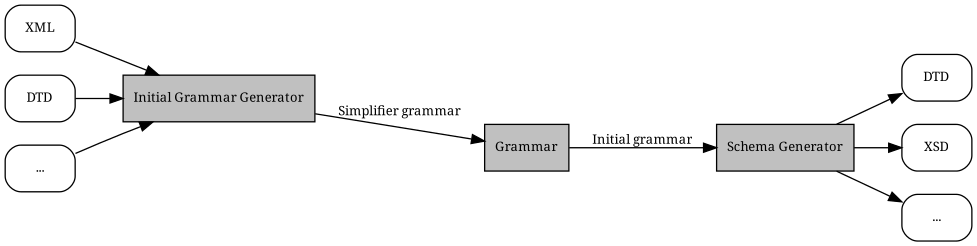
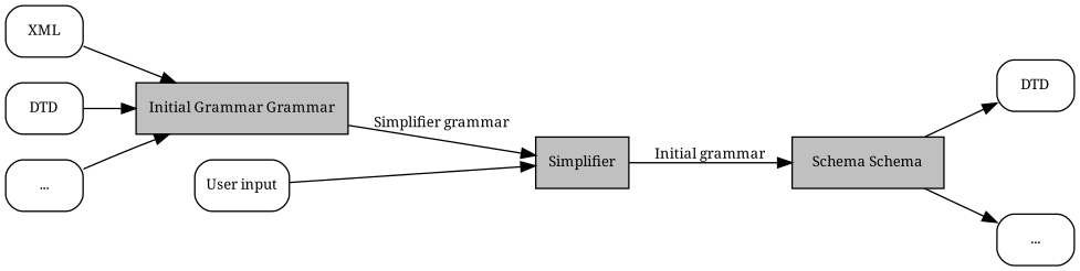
  digraph {
    fontname="Noto Serif"
    rankdir=LR
    node [fontname="Noto Serif" fontsize=10 shape=rectangle style=rounded]
    edge [fontname="Noto Serif" fontsize=10]
    n1 [label=XML]
-   n2 [fillcolor=grey label="Initial Grammar Generator" style=filled]
-   n3 [fillcolor=grey label=Grammar style=filled]
+   n2 [fillcolor=grey label="Initial Grammar Grammar" style=filled]
+   n3 [fillcolor=grey label=Simplifier style=filled]
    n4 [label=DTD]
    n5 [label="..."]
-   n6 [fillcolor=grey label="Schema Generator" style=filled]
+   n6 [fillcolor=grey label="Schema Schema" style=filled]
    n7 [label=DTD]
-   n8 [label=XSD]
    n9 [label="..."]
+   n10 [label="User input"]
    n1 -> n2
    n2 -> n3 [label="Simplifier grammar"]
    n3 -> n6 [label="Initial grammar"]
    n4 -> n2
    n5 -> n2
    n6 -> n7
-   n6 -> n8
    n6 -> n9
+   n10 -> n3
  }
